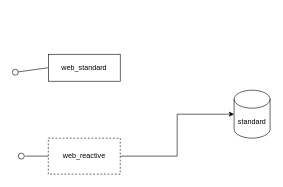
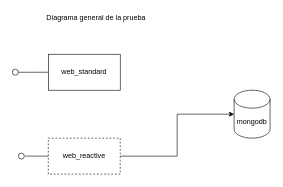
  <mxCell id="0" />
  <mxCell id="1" parent="0" />
- <mxCell id="2" value="standard" style="shape=cylinder3;whiteSpace=wrap;html=1;boundedLbl=1;backgroundOutline=1;size=15;" vertex="1" parent="1"><mxGeometry x="390" y="150" width="60" height="80" as="geometry" /></mxCell>
- <mxCell id="3" value="web_standard" style="rounded=0;whiteSpace=wrap;html=1;" vertex="1" parent="1"><mxGeometry x="80" y="90" width="120" height="45" as="geometry" /></mxCell>
+ <mxCell id="2" value="mongodb" style="shape=cylinder3;whiteSpace=wrap;html=1;boundedLbl=1;backgroundOutline=1;size=15;" vertex="1" parent="1"><mxGeometry x="390" y="150" width="60" height="80" as="geometry" /></mxCell>
+ <mxCell id="3" value="web_standard" style="rounded=0;whiteSpace=wrap;html=1;" vertex="1" parent="1"><mxGeometry x="80" y="90" width="120" height="60" as="geometry" /></mxCell>
  <mxCell id="4" style="edgeStyle=orthogonalEdgeStyle;rounded=0;orthogonalLoop=1;jettySize=auto;html=1;entryX=0;entryY=0.5;entryDx=0;entryDy=0;entryPerimeter=0;" edge="1" parent="1" source="5" target="2"><mxGeometry relative="1" as="geometry"><mxPoint x="330" y="260" as="targetPoint" /></mxGeometry></mxCell>
  <mxCell id="5" value="web_reactive" style="rounded=0;whiteSpace=wrap;html=1;dashed=1;" vertex="1" parent="1"><mxGeometry x="80" y="230" width="120" height="60" as="geometry" /></mxCell>
  <mxCell id="6" value="" style="rounded=0;orthogonalLoop=1;jettySize=auto;html=1;endArrow=none;endFill=0;exitX=0;exitY=0.5;exitDx=0;exitDy=0;" edge="1" target="7" parent="1" source="3"><mxGeometry relative="1" as="geometry"><mxPoint x="-80" y="165" as="sourcePoint" /></mxGeometry></mxCell>
  <mxCell id="7" value="" style="ellipse;whiteSpace=wrap;html=1;fontFamily=Helvetica;fontSize=12;fontColor=#000000;align=center;strokeColor=#000000;fillColor=#ffffff;points=[];aspect=fixed;resizable=0;" vertex="1" parent="1"><mxGeometry x="20" y="115" width="10" height="10" as="geometry" /></mxCell>
  <mxCell id="8" value="" style="rounded=0;orthogonalLoop=1;jettySize=auto;html=1;endArrow=none;endFill=0;exitX=0;exitY=0.5;exitDx=0;exitDy=0;entryX=1.144;entryY=0.491;entryDx=0;entryDy=0;entryPerimeter=0;" edge="1" target="9" parent="1" source="5"><mxGeometry relative="1" as="geometry"><mxPoint x="-110" y="245" as="sourcePoint" /><mxPoint x="40" y="259" as="targetPoint" /></mxGeometry></mxCell>
  <mxCell id="9" value="" style="ellipse;whiteSpace=wrap;html=1;fontFamily=Helvetica;fontSize=12;fontColor=#000000;align=center;strokeColor=#000000;fillColor=#ffffff;points=[];aspect=fixed;resizable=0;" vertex="1" parent="1"><mxGeometry x="30" y="255" width="10" height="10" as="geometry" /></mxCell>
+ <mxCell id="10" value="Diagrama general de la prueba" style="text;html=1;strokeColor=none;fillColor=none;align=center;verticalAlign=middle;whiteSpace=wrap;rounded=0;" vertex="1" parent="1"><mxGeometry x="50" y="20" width="220" height="20" as="geometry" /></mxCell>
